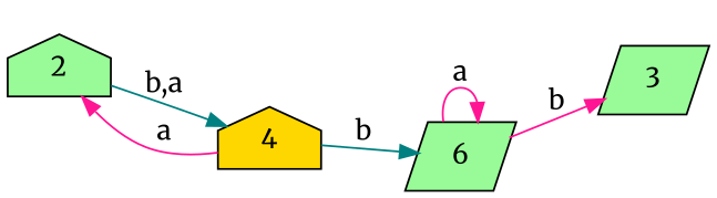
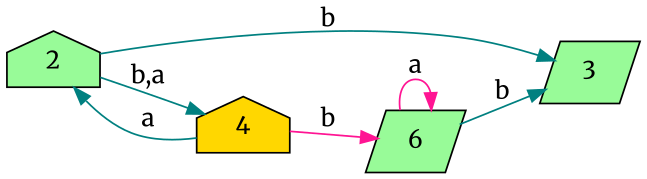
  digraph {
    d2tdocpreamble="\usetikzlibrary{automata}"
    d2tfigpreamble="\tikzstyle{every state}= [ draw=blue!50,very thick,fill=blue!20]  \tikzstyle{auto}= [fill=white]"
    fontname=Merriweather
    rankdir=LR
    ranksep=0.5
    node [fillcolor=palegreen fontname=Merriweather shape=house style="state,filled"]
    edge [color=teal fontname=Merriweather lblstyle=auto topath="bend right"]
    n1 [label=2]
    n2 [label=3 shape=parallelogram]
    n3 [fillcolor=gold label=4 style="state, initial,filled"]
    n4 [label=6 shape=parallelogram]
+   n1 -> n2 [label=b]
    n1 -> n3 [label="b,a"]
-   n3 -> n1 [color=deeppink label=a]
-   n3 -> n4 [label=b]
-   n4 -> n2 [color=deeppink label=b]
+   n3 -> n1 [label=a]
+   n3 -> n4 [color=deeppink label=b]
+   n4 -> n2 [label=b]
    n4 -> n4 [color=deeppink label=a topath="loop above"]
  }
